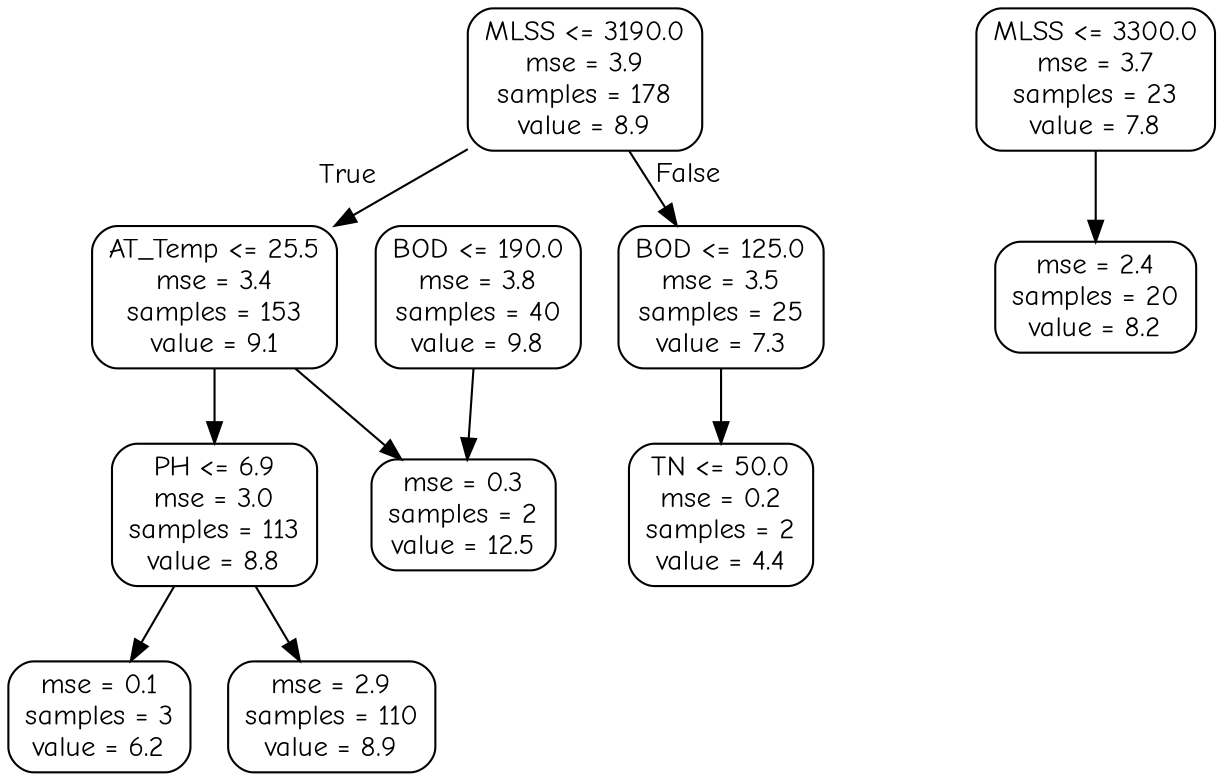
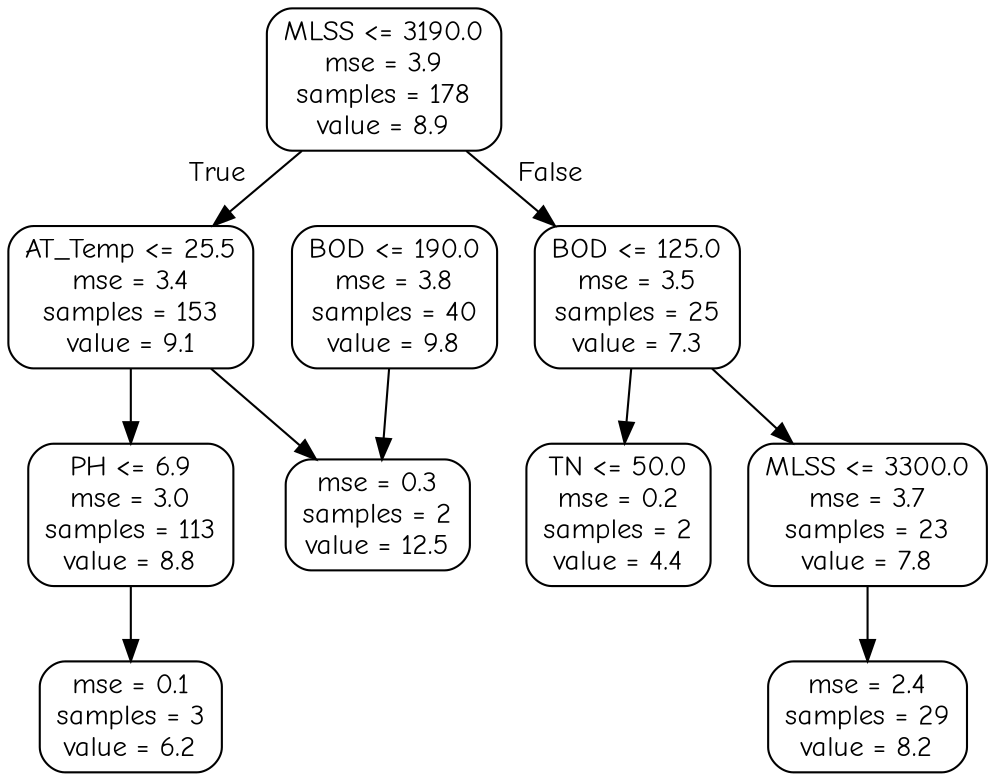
  digraph {
    fontname="Comic Neue"
    node [color=black fontname="Comic Neue" shape=box style=rounded]
    edge [fontname="Comic Neue"]
    n1 [label="MLSS <= 3190.0\nmse = 3.9\nsamples = 178\nvalue = 8.9"]
    n2 [label="AT_Temp <= 25.5\nmse = 3.4\nsamples = 153\nvalue = 9.1"]
    n3 [label="BOD <= 125.0\nmse = 3.5\nsamples = 25\nvalue = 7.3"]
    n4 [label="PH <= 6.9\nmse = 3.0\nsamples = 113\nvalue = 8.8"]
    n5 [label="mse = 0.3\nsamples = 2\nvalue = 12.5"]
    n6 [label="TN <= 50.0\nmse = 0.2\nsamples = 2\nvalue = 4.4"]
    n7 [label="MLSS <= 3300.0\nmse = 3.7\nsamples = 23\nvalue = 7.8"]
    n8 [label="BOD <= 190.0\nmse = 3.8\nsamples = 40\nvalue = 9.8"]
    n9 [label="mse = 0.1\nsamples = 3\nvalue = 6.2"]
-   n10 [label="mse = 2.9\nsamples = 110\nvalue = 8.9"]
-   n11 [label="mse = 2.4\nsamples = 20\nvalue = 8.2"]
+   n11 [label="mse = 2.4\nsamples = 29\nvalue = 8.2"]
    n1 -> n2 [headlabel=True labelangle=45 labeldistance=2.5]
    n1 -> n3 [headlabel=False labelangle=-45 labeldistance=2.5]
    n2 -> n4
    n2 -> n5
    n3 -> n6
+   n3 -> n7
    n4 -> n9
-   n4 -> n10
    n7 -> n11
    n8 -> n5
  }
